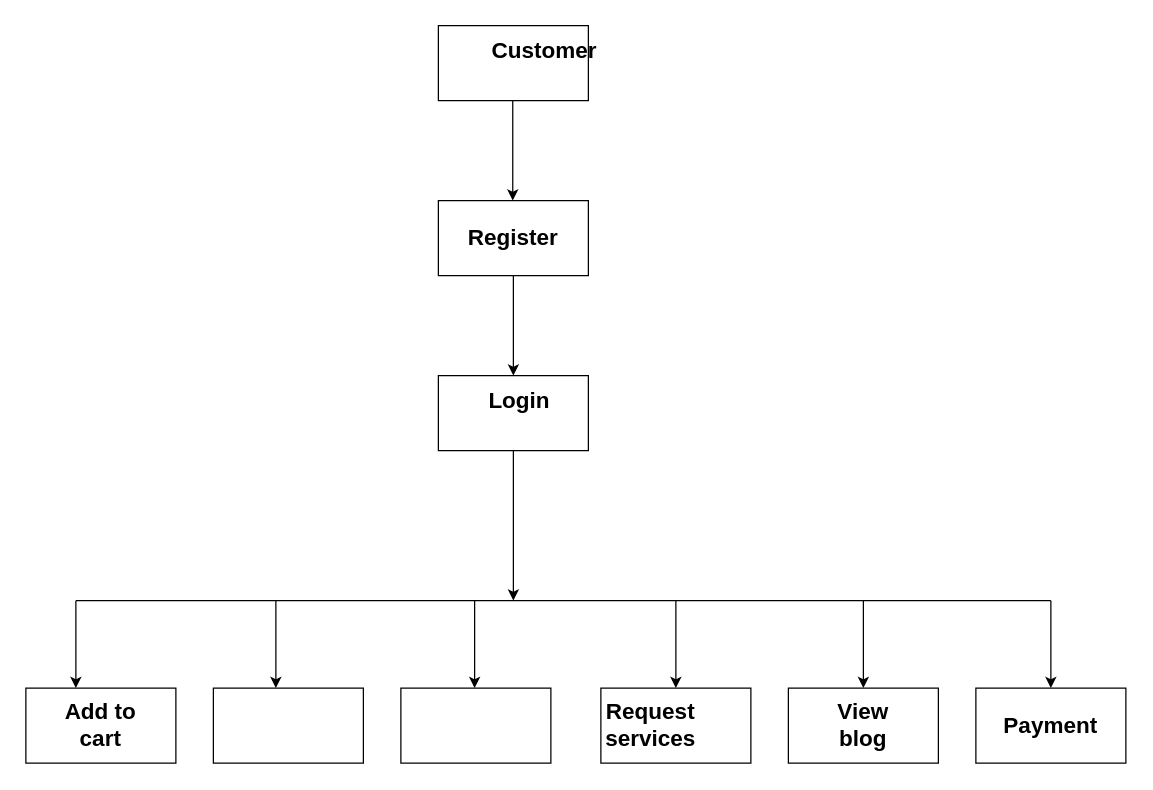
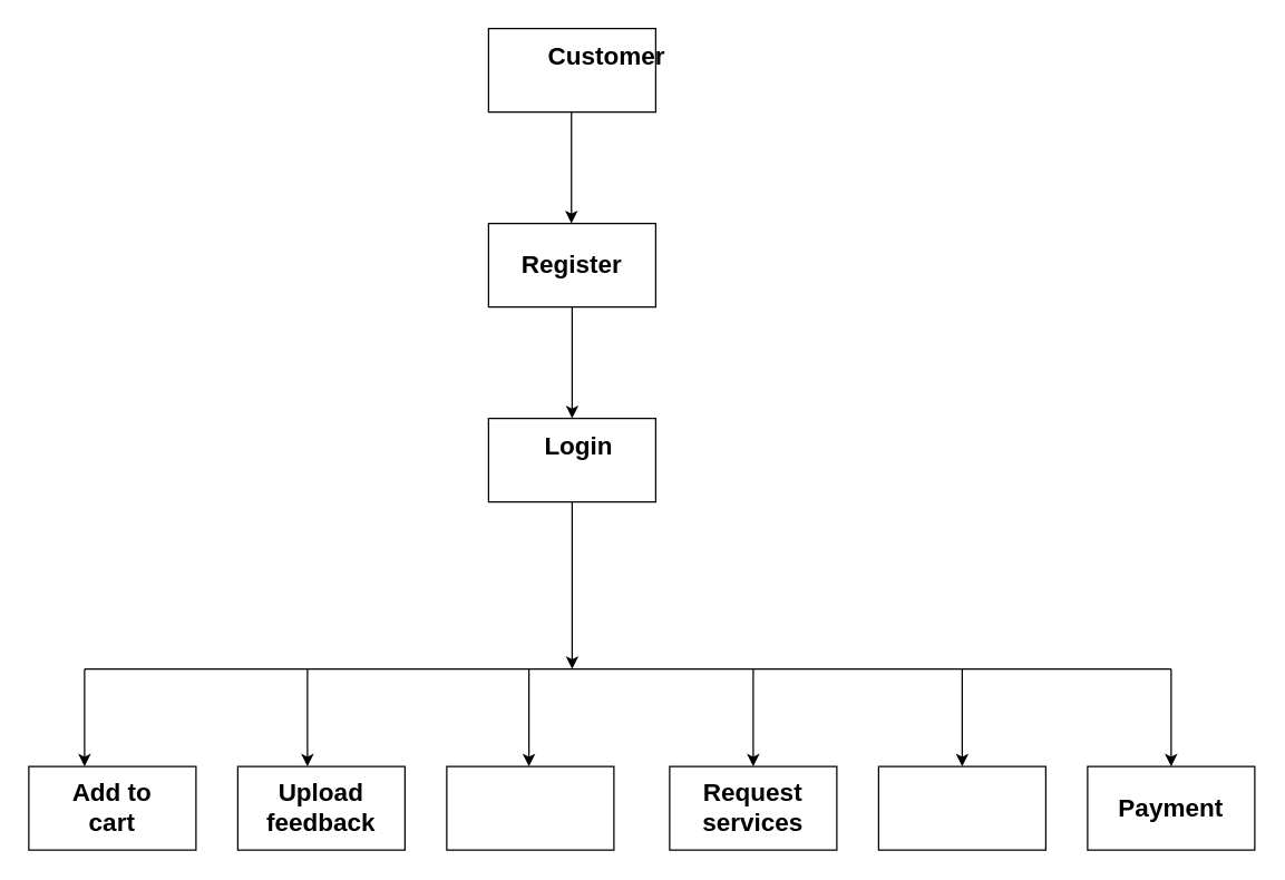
  <mxCell id="0" />
  <mxCell id="1" parent="0" />
  <mxCell id="2" value="" style="rounded=0;whiteSpace=wrap;html=1;" parent="1" vertex="1"><mxGeometry x="350" y="160" width="120" height="60" as="geometry" /></mxCell>
  <mxCell id="3" value="" style="rounded=0;whiteSpace=wrap;html=1;" parent="1" vertex="1"><mxGeometry x="350" y="300" width="120" height="60" as="geometry" /></mxCell>
  <mxCell id="4" value="" style="rounded=0;whiteSpace=wrap;html=1;" parent="1" vertex="1"><mxGeometry x="20" y="550" width="120" height="60" as="geometry" /></mxCell>
  <mxCell id="5" value="" style="rounded=0;whiteSpace=wrap;html=1;" parent="1" vertex="1"><mxGeometry x="170" y="550" width="120" height="60" as="geometry" /></mxCell>
  <mxCell id="6" value="" style="rounded=0;whiteSpace=wrap;html=1;" parent="1" vertex="1"><mxGeometry x="320" y="550" width="120" height="60" as="geometry" /></mxCell>
  <mxCell id="7" value="" style="rounded=0;whiteSpace=wrap;html=1;" parent="1" vertex="1"><mxGeometry x="480" y="550" width="120" height="60" as="geometry" /></mxCell>
  <mxCell id="8" value="" style="rounded=0;whiteSpace=wrap;html=1;" parent="1" vertex="1"><mxGeometry x="630" y="550" width="120" height="60" as="geometry" /></mxCell>
  <mxCell id="9" value="" style="endArrow=none;html=1;rounded=0;" parent="1" edge="1"><mxGeometry width="50" height="50" relative="1" as="geometry"><mxPoint x="60" y="480" as="sourcePoint" /><mxPoint x="840" y="480" as="targetPoint" /></mxGeometry></mxCell>
  <mxCell id="10" value="" style="endArrow=classic;html=1;rounded=0;" parent="1" edge="1"><mxGeometry width="50" height="50" relative="1" as="geometry"><mxPoint x="60" y="480" as="sourcePoint" /><mxPoint x="60" y="550" as="targetPoint" /></mxGeometry></mxCell>
  <mxCell id="11" value="" style="endArrow=classic;html=1;rounded=0;" parent="1" edge="1"><mxGeometry width="50" height="50" relative="1" as="geometry"><mxPoint x="220" y="480" as="sourcePoint" /><mxPoint x="220" y="550" as="targetPoint" /></mxGeometry></mxCell>
  <mxCell id="12" value="" style="endArrow=classic;html=1;rounded=0;" parent="1" edge="1"><mxGeometry width="50" height="50" relative="1" as="geometry"><mxPoint x="379" y="480" as="sourcePoint" /><mxPoint x="379" y="550" as="targetPoint" /></mxGeometry></mxCell>
  <mxCell id="13" value="" style="endArrow=classic;html=1;rounded=0;entryX=0.5;entryY=0;entryDx=0;entryDy=0;" parent="1" target="7" edge="1"><mxGeometry width="50" height="50" relative="1" as="geometry"><mxPoint x="540" y="480" as="sourcePoint" /><mxPoint x="460" y="460" as="targetPoint" /></mxGeometry></mxCell>
  <mxCell id="14" value="" style="endArrow=classic;html=1;rounded=0;entryX=0.5;entryY=0;entryDx=0;entryDy=0;" parent="1" target="8" edge="1"><mxGeometry width="50" height="50" relative="1" as="geometry"><mxPoint x="690" y="480" as="sourcePoint" /><mxPoint x="460" y="460" as="targetPoint" /></mxGeometry></mxCell>
  <mxCell id="15" value="" style="endArrow=classic;html=1;rounded=0;exitX=0.5;exitY=1;exitDx=0;exitDy=0;" parent="1" source="3" edge="1"><mxGeometry width="50" height="50" relative="1" as="geometry"><mxPoint x="410" y="420" as="sourcePoint" /><mxPoint x="410" y="480" as="targetPoint" /></mxGeometry></mxCell>
  <mxCell id="16" value="" style="endArrow=classic;html=1;rounded=0;exitX=0.5;exitY=1;exitDx=0;exitDy=0;entryX=0.5;entryY=0;entryDx=0;entryDy=0;" parent="1" source="2" target="3" edge="1"><mxGeometry width="50" height="50" relative="1" as="geometry"><mxPoint x="410" y="240" as="sourcePoint" /><mxPoint x="460" y="190" as="targetPoint" /></mxGeometry></mxCell>
  <mxCell id="17" value="&lt;span style=&quot;font-size: 18px;&quot;&gt;&lt;b&gt;Register&lt;/b&gt;&lt;/span&gt;" style="text;html=1;strokeColor=none;fillColor=none;align=center;verticalAlign=middle;whiteSpace=wrap;rounded=0;" parent="1" vertex="1"><mxGeometry x="380" y="175" width="60" height="30" as="geometry" /></mxCell>
  <mxCell id="18" value="&lt;font style=&quot;font-size: 18px;&quot;&gt;&lt;b&gt;Login&lt;/b&gt;&lt;/font&gt;" style="text;html=1;strokeColor=none;fillColor=none;align=center;verticalAlign=middle;whiteSpace=wrap;rounded=0;" parent="1" vertex="1"><mxGeometry x="385" y="305" width="60" height="30" as="geometry" /></mxCell>
  <mxCell id="19" value="Add to cart" style="text;html=1;strokeColor=none;fillColor=none;align=center;verticalAlign=middle;whiteSpace=wrap;rounded=0;fontSize=18;fontStyle=1" parent="1" vertex="1"><mxGeometry x="50" y="565" width="60" height="30" as="geometry" /></mxCell>
- <mxCell id="21" value="Request services" style="text;html=1;strokeColor=none;fillColor=none;align=center;verticalAlign=middle;whiteSpace=wrap;rounded=0;fontSize=18;fontStyle=1" parent="1" vertex="1"><mxGeometry x="490" y="565" width="60" height="30" as="geometry" /></mxCell>
- <mxCell id="22" value="View blog" style="text;html=1;strokeColor=none;fillColor=none;align=center;verticalAlign=middle;whiteSpace=wrap;rounded=0;fontSize=18;fontStyle=1" parent="1" vertex="1"><mxGeometry x="660" y="565" width="60" height="30" as="geometry" /></mxCell>
+ <mxCell id="20" value="Upload feedback" style="text;html=1;strokeColor=none;fillColor=none;align=center;verticalAlign=middle;whiteSpace=wrap;rounded=0;fontSize=18;fontStyle=1" parent="1" vertex="1"><mxGeometry x="170" y="565" width="120" height="30" as="geometry" /></mxCell>
+ <mxCell id="21" value="Request services" style="text;html=1;strokeColor=none;fillColor=none;align=center;verticalAlign=middle;whiteSpace=wrap;rounded=0;fontSize=18;fontStyle=1" parent="1" vertex="1"><mxGeometry x="510" y="565" width="60" height="30" as="geometry" /></mxCell>
  <mxCell id="23" value="" style="rounded=0;whiteSpace=wrap;html=1;" parent="1" vertex="1"><mxGeometry x="350" y="20" width="120" height="60" as="geometry" /></mxCell>
  <mxCell id="24" value="&lt;span style=&quot;font-size: 18px;&quot;&gt;&lt;b&gt;Customer&lt;/b&gt;&lt;/span&gt;" style="text;html=1;strokeColor=none;fillColor=none;align=center;verticalAlign=middle;whiteSpace=wrap;rounded=0;" parent="1" vertex="1"><mxGeometry x="405" y="25" width="60" height="30" as="geometry" /></mxCell>
  <mxCell id="25" value="" style="endArrow=classic;html=1;rounded=0;exitX=0.5;exitY=1;exitDx=0;exitDy=0;entryX=0.5;entryY=0;entryDx=0;entryDy=0;" parent="1" edge="1"><mxGeometry width="50" height="50" relative="1" as="geometry"><mxPoint x="409.5" y="80" as="sourcePoint" /><mxPoint x="409.5" y="160" as="targetPoint" /></mxGeometry></mxCell>
  <mxCell id="26" value="" style="rounded=0;whiteSpace=wrap;html=1;" vertex="1" parent="1"><mxGeometry x="780" y="550" width="120" height="60" as="geometry" /></mxCell>
  <mxCell id="27" value="" style="endArrow=classic;html=1;rounded=0;fontSize=18;" edge="1" parent="1" target="26"><mxGeometry width="50" height="50" relative="1" as="geometry"><mxPoint x="840" y="480" as="sourcePoint" /><mxPoint x="600" y="550" as="targetPoint" /></mxGeometry></mxCell>
  <mxCell id="28" value="&lt;b&gt;Payment&lt;/b&gt;" style="text;html=1;strokeColor=none;fillColor=none;align=center;verticalAlign=middle;whiteSpace=wrap;rounded=0;fontSize=18;" vertex="1" parent="1"><mxGeometry x="810" y="565" width="60" height="30" as="geometry" /></mxCell>
